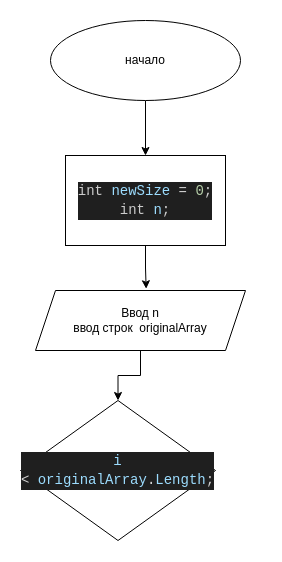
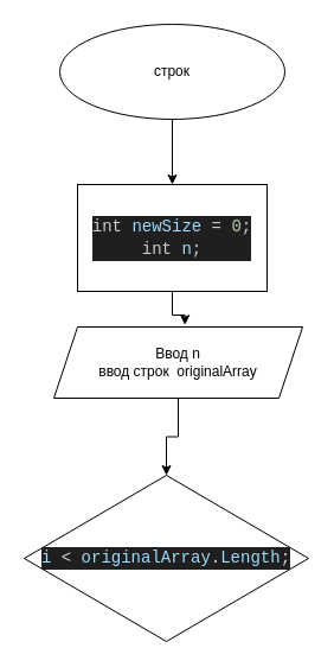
  <mxCell id="0" />
  <mxCell id="1" parent="0" />
  <mxCell id="2" style="edgeStyle=orthogonalEdgeStyle;rounded=0;orthogonalLoop=1;jettySize=auto;html=1;" parent="1" source="3" target="5" edge="1"><mxGeometry relative="1" as="geometry"><mxPoint x="145" y="140" as="targetPoint" /></mxGeometry></mxCell>
- <mxCell id="3" value="начало" style="ellipse;whiteSpace=wrap;html=1;" parent="1" vertex="1"><mxGeometry x="50" y="20" width="190" height="80" as="geometry" /></mxCell>
+ <mxCell id="3" value="строк" style="ellipse;whiteSpace=wrap;html=1;" parent="1" vertex="1"><mxGeometry x="50" y="20" width="190" height="80" as="geometry" /></mxCell>
  <mxCell id="4" style="edgeStyle=orthogonalEdgeStyle;rounded=0;orthogonalLoop=1;jettySize=auto;html=1;entryX=0.527;entryY=-0.029;entryDx=0;entryDy=0;entryPerimeter=0;" edge="1" parent="1" source="5" target="7"><mxGeometry relative="1" as="geometry" /></mxCell>
  <mxCell id="5" value="&lt;div style=&quot;color: rgb(204, 204, 204); background-color: rgb(31, 31, 31); font-family: Consolas, &amp;quot;Courier New&amp;quot;, monospace; font-size: 14px; line-height: 19px;&quot;&gt;int &lt;span style=&quot;color: #9cdcfe;&quot;&gt;newSize&lt;/span&gt; &lt;span style=&quot;color: #d4d4d4;&quot;&gt;=&lt;/span&gt; &lt;span style=&quot;color: #b5cea8;&quot;&gt;0&lt;/span&gt;;&lt;/div&gt;&lt;div style=&quot;color: rgb(204, 204, 204); background-color: rgb(31, 31, 31); font-family: Consolas, &amp;quot;Courier New&amp;quot;, monospace; font-size: 14px; line-height: 19px;&quot;&gt;&lt;div style=&quot;line-height: 19px;&quot;&gt;int &lt;span style=&quot;color: #9cdcfe;&quot;&gt;n&lt;/span&gt;;&lt;/div&gt;&lt;/div&gt;" style="rounded=0;whiteSpace=wrap;html=1;" parent="1" vertex="1"><mxGeometry x="65" y="155" width="160" height="90" as="geometry" /></mxCell>
  <mxCell id="6" style="edgeStyle=orthogonalEdgeStyle;rounded=0;orthogonalLoop=1;jettySize=auto;html=1;entryX=0.5;entryY=0;entryDx=0;entryDy=0;" edge="1" parent="1" source="7" target="8"><mxGeometry relative="1" as="geometry" /></mxCell>
- <mxCell id="7" value="Ввод n&lt;br&gt;ввод строк&amp;nbsp; originalArray" style="shape=parallelogram;perimeter=parallelogramPerimeter;whiteSpace=wrap;html=1;fixedSize=1;" vertex="1" parent="1"><mxGeometry x="35" y="290" width="210" height="60" as="geometry" /></mxCell>
- <mxCell id="8" value="&lt;div style=&quot;background-color: rgb(31, 31, 31); font-family: Consolas, &amp;quot;Courier New&amp;quot;, monospace; font-size: 14px; line-height: 19px;&quot;&gt;&lt;span style=&quot;color: rgb(156, 220, 254);&quot;&gt;i&lt;/span&gt; &lt;span style=&quot;color: rgb(212, 212, 212);&quot;&gt;&amp;lt;&lt;/span&gt;&lt;font color=&quot;#cccccc&quot;&gt;&amp;nbsp;&lt;/font&gt;&lt;span style=&quot;color: rgb(156, 220, 254);&quot;&gt;originalArray&lt;/span&gt;&lt;span style=&quot;color: rgb(212, 212, 212);&quot;&gt;.&lt;/span&gt;&lt;span style=&quot;color: rgb(156, 220, 254);&quot;&gt;Length&lt;/span&gt;&lt;font color=&quot;#cccccc&quot;&gt;;&lt;/font&gt;&lt;/div&gt;" style="rhombus;whiteSpace=wrap;html=1;" vertex="1" parent="1"><mxGeometry x="20" y="400" width="195" height="140" as="geometry" /></mxCell>
+ <mxCell id="7" value="Ввод n&lt;br&gt;ввод строк&amp;nbsp; originalArray" style="shape=parallelogram;perimeter=parallelogramPerimeter;whiteSpace=wrap;html=1;fixedSize=1;" vertex="1" parent="1"><mxGeometry x="45" y="275" width="210" height="60" as="geometry" /></mxCell>
+ <mxCell id="8" value="&lt;div style=&quot;background-color: rgb(31, 31, 31); font-family: Consolas, &amp;quot;Courier New&amp;quot;, monospace; font-size: 14px; line-height: 19px;&quot;&gt;&lt;span style=&quot;color: rgb(156, 220, 254);&quot;&gt;i&lt;/span&gt; &lt;span style=&quot;color: rgb(212, 212, 212);&quot;&gt;&amp;lt;&lt;/span&gt;&lt;font color=&quot;#cccccc&quot;&gt;&amp;nbsp;&lt;/font&gt;&lt;span style=&quot;color: rgb(156, 220, 254);&quot;&gt;originalArray&lt;/span&gt;&lt;span style=&quot;color: rgb(212, 212, 212);&quot;&gt;.&lt;/span&gt;&lt;span style=&quot;color: rgb(156, 220, 254);&quot;&gt;Length&lt;/span&gt;&lt;font color=&quot;#cccccc&quot;&gt;;&lt;/font&gt;&lt;/div&gt;" style="rhombus;whiteSpace=wrap;html=1;" vertex="1" parent="1"><mxGeometry x="20" y="400" width="240" height="140" as="geometry" /></mxCell>
